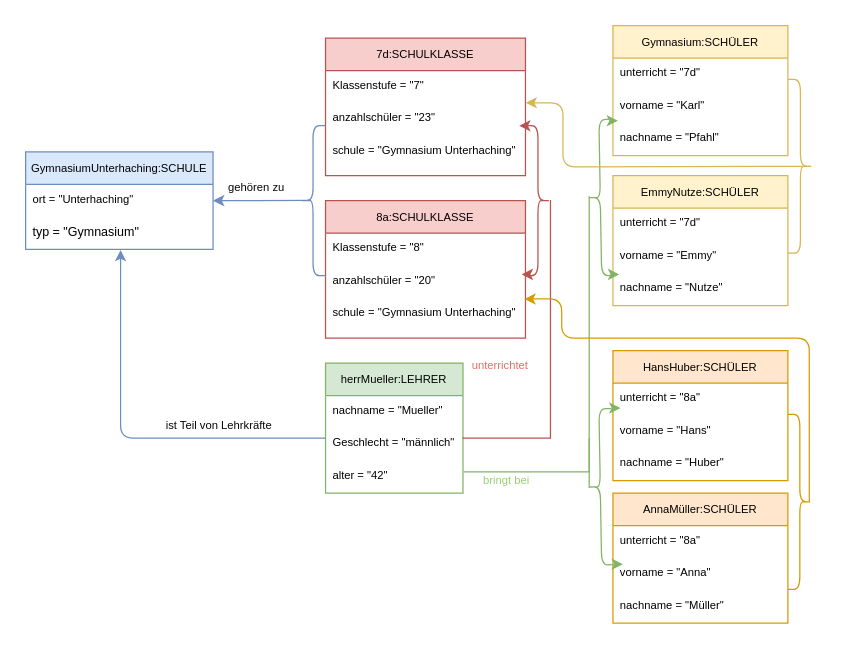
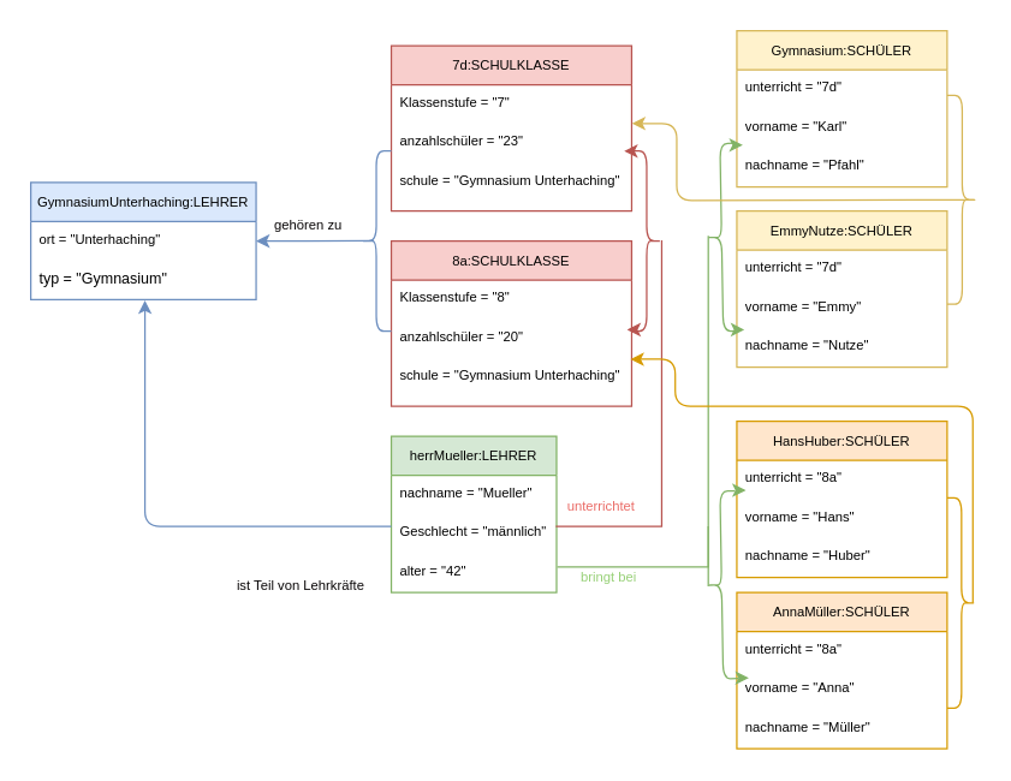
  <mxCell id="0" />
  <mxCell id="1" parent="0" />
  <mxCell id="2" value="herrMueller:LEHRER" style="swimlane;fontStyle=0;childLayout=stackLayout;horizontal=1;startSize=26;horizontalStack=0;resizeParent=1;resizeParentMax=0;resizeLast=0;collapsible=1;marginBottom=0;fontSize=9;fillColor=#d5e8d4;strokeColor=#82b366;" parent="1" vertex="1"><mxGeometry x="260" y="290" width="110" height="104" as="geometry" /></mxCell>
  <mxCell id="3" value="nachname = &quot;Mueller&quot;" style="text;strokeColor=none;fillColor=none;align=left;verticalAlign=top;spacingLeft=4;spacingRight=4;overflow=hidden;rotatable=0;points=[[0,0.5],[1,0.5]];portConstraint=eastwest;fontSize=9;" parent="2" vertex="1"><mxGeometry y="26" width="110" height="26" as="geometry" /></mxCell>
  <mxCell id="4" value="Geschlecht = &quot;männlich&quot;&#10;" style="text;strokeColor=none;fillColor=none;align=left;verticalAlign=top;spacingLeft=4;spacingRight=4;overflow=hidden;rotatable=0;points=[[0,0.5],[1,0.5]];portConstraint=eastwest;fontSize=9;" parent="2" vertex="1"><mxGeometry y="52" width="110" height="26" as="geometry" /></mxCell>
  <mxCell id="5" value="alter = &quot;42&quot;" style="text;strokeColor=none;fillColor=none;align=left;verticalAlign=top;spacingLeft=4;spacingRight=4;overflow=hidden;rotatable=0;points=[[0,0.5],[1,0.5]];portConstraint=eastwest;fontSize=9;" parent="2" vertex="1"><mxGeometry y="78" width="110" height="26" as="geometry" /></mxCell>
  <mxCell id="6" value="7d:SCHULKLASSE" style="swimlane;fontStyle=0;childLayout=stackLayout;horizontal=1;startSize=26;horizontalStack=0;resizeParent=1;resizeParentMax=0;resizeLast=0;collapsible=1;marginBottom=0;fontSize=9;fillColor=#f8cecc;strokeColor=#b85450;" vertex="1" parent="1"><mxGeometry x="260" y="30" width="160" height="110" as="geometry" /></mxCell>
  <mxCell id="7" value="Klassenstufe = &quot;7&quot;" style="text;strokeColor=none;fillColor=none;align=left;verticalAlign=top;spacingLeft=4;spacingRight=4;overflow=hidden;rotatable=0;points=[[0,0.5],[1,0.5]];portConstraint=eastwest;fontSize=9;" vertex="1" parent="6"><mxGeometry y="26" width="160" height="26" as="geometry" /></mxCell>
  <mxCell id="8" value="anzahlschüler = &quot;23&quot;" style="text;strokeColor=none;fillColor=none;align=left;verticalAlign=top;spacingLeft=4;spacingRight=4;overflow=hidden;rotatable=0;points=[[0,0.5],[1,0.5]];portConstraint=eastwest;fontSize=9;" vertex="1" parent="6"><mxGeometry y="52" width="160" height="26" as="geometry" /></mxCell>
  <mxCell id="9" value="schule = &quot;Gymnasium Unterhaching&quot;" style="text;strokeColor=none;fillColor=none;align=left;verticalAlign=top;spacingLeft=4;spacingRight=4;overflow=hidden;rotatable=0;points=[[0,0.5],[1,0.5]];portConstraint=eastwest;fontSize=9;" vertex="1" parent="6"><mxGeometry y="78" width="160" height="32" as="geometry" /></mxCell>
  <mxCell id="10" value="8a:SCHULKLASSE" style="swimlane;fontStyle=0;childLayout=stackLayout;horizontal=1;startSize=26;horizontalStack=0;resizeParent=1;resizeParentMax=0;resizeLast=0;collapsible=1;marginBottom=0;fontSize=9;fillColor=#f8cecc;strokeColor=#b85450;" vertex="1" parent="1"><mxGeometry x="260" y="160" width="160" height="110" as="geometry" /></mxCell>
  <mxCell id="11" value="Klassenstufe = &quot;8&quot;" style="text;strokeColor=none;fillColor=none;align=left;verticalAlign=top;spacingLeft=4;spacingRight=4;overflow=hidden;rotatable=0;points=[[0,0.5],[1,0.5]];portConstraint=eastwest;fontSize=9;" vertex="1" parent="10"><mxGeometry y="26" width="160" height="26" as="geometry" /></mxCell>
  <mxCell id="12" value="anzahlschüler = &quot;20&quot;" style="text;strokeColor=none;fillColor=none;align=left;verticalAlign=top;spacingLeft=4;spacingRight=4;overflow=hidden;rotatable=0;points=[[0,0.5],[1,0.5]];portConstraint=eastwest;fontSize=9;" vertex="1" parent="10"><mxGeometry y="52" width="160" height="26" as="geometry" /></mxCell>
  <mxCell id="13" value="schule = &quot;Gymnasium Unterhaching&quot;" style="text;strokeColor=none;fillColor=none;align=left;verticalAlign=top;spacingLeft=4;spacingRight=4;overflow=hidden;rotatable=0;points=[[0,0.5],[1,0.5]];portConstraint=eastwest;fontSize=9;" vertex="1" parent="10"><mxGeometry y="78" width="160" height="32" as="geometry" /></mxCell>
  <mxCell id="14" value="HansHuber:SCHÜLER" style="swimlane;fontStyle=0;childLayout=stackLayout;horizontal=1;startSize=26;horizontalStack=0;resizeParent=1;resizeParentMax=0;resizeLast=0;collapsible=1;marginBottom=0;fontSize=9;fillColor=#ffe6cc;strokeColor=#d79b00;" vertex="1" parent="1"><mxGeometry x="490" y="280" width="140" height="104" as="geometry" /></mxCell>
  <mxCell id="15" value="unterricht = &quot;8a&quot;" style="text;strokeColor=none;fillColor=none;align=left;verticalAlign=top;spacingLeft=4;spacingRight=4;overflow=hidden;rotatable=0;points=[[0,0.5],[1,0.5]];portConstraint=eastwest;fontSize=9;" vertex="1" parent="14"><mxGeometry y="26" width="140" height="26" as="geometry" /></mxCell>
  <mxCell id="16" value="vorname = &quot;Hans&quot;" style="text;strokeColor=none;fillColor=none;align=left;verticalAlign=top;spacingLeft=4;spacingRight=4;overflow=hidden;rotatable=0;points=[[0,0.5],[1,0.5]];portConstraint=eastwest;fontSize=9;" vertex="1" parent="14"><mxGeometry y="52" width="140" height="26" as="geometry" /></mxCell>
  <mxCell id="17" value="nachname = &quot;Huber&quot;" style="text;strokeColor=none;fillColor=none;align=left;verticalAlign=top;spacingLeft=4;spacingRight=4;overflow=hidden;rotatable=0;points=[[0,0.5],[1,0.5]];portConstraint=eastwest;fontSize=9;" vertex="1" parent="14"><mxGeometry y="78" width="140" height="26" as="geometry" /></mxCell>
- <mxCell id="18" value="GymnasiumUnterhaching:SCHULE" style="swimlane;fontStyle=0;childLayout=stackLayout;horizontal=1;startSize=26;horizontalStack=0;resizeParent=1;resizeParentMax=0;resizeLast=0;collapsible=1;marginBottom=0;fontSize=9;fillColor=#dae8fc;strokeColor=#6c8ebf;" vertex="1" parent="1"><mxGeometry x="20" y="121" width="150" height="78" as="geometry" /></mxCell>
+ <mxCell id="18" value="GymnasiumUnterhaching:LEHRER" style="swimlane;fontStyle=0;childLayout=stackLayout;horizontal=1;startSize=26;horizontalStack=0;resizeParent=1;resizeParentMax=0;resizeLast=0;collapsible=1;marginBottom=0;fontSize=9;fillColor=#dae8fc;strokeColor=#6c8ebf;" vertex="1" parent="1"><mxGeometry x="20" y="121" width="150" height="78" as="geometry" /></mxCell>
  <mxCell id="19" value="ort = &quot;Unterhaching&quot;" style="text;strokeColor=none;fillColor=none;align=left;verticalAlign=top;spacingLeft=4;spacingRight=4;overflow=hidden;rotatable=0;points=[[0,0.5],[1,0.5]];portConstraint=eastwest;fontSize=9;" vertex="1" parent="18"><mxGeometry y="26" width="150" height="26" as="geometry" /></mxCell>
  <mxCell id="20" value="typ = &quot;Gymnasium&quot;" style="text;strokeColor=none;fillColor=none;align=left;verticalAlign=top;spacingLeft=4;spacingRight=4;overflow=hidden;rotatable=0;points=[[0,0.5],[1,0.5]];portConstraint=eastwest;fontSize=10;" vertex="1" parent="18"><mxGeometry y="52" width="150" height="26" as="geometry" /></mxCell>
  <mxCell id="21" value="" style="shape=curlyBracket;whiteSpace=wrap;html=1;rounded=1;fontSize=10;fillColor=#dae8fc;strokeColor=#6c8ebf;" vertex="1" parent="1"><mxGeometry x="240" y="100" width="20" height="120" as="geometry" /></mxCell>
  <mxCell id="22" value="" style="endArrow=classic;html=1;fontSize=10;fontColor=#080506;entryX=1;entryY=0.5;entryDx=0;entryDy=0;exitX=0.42;exitY=0.498;exitDx=0;exitDy=0;exitPerimeter=0;fillColor=#dae8fc;strokeColor=#6c8ebf;" edge="1" parent="1" source="21" target="19"><mxGeometry width="50" height="50" relative="1" as="geometry"><mxPoint x="240" y="230" as="sourcePoint" /><mxPoint x="280" y="180" as="targetPoint" /></mxGeometry></mxCell>
  <mxCell id="23" value="gehören zu" style="text;html=1;strokeColor=none;fillColor=none;align=center;verticalAlign=middle;whiteSpace=wrap;rounded=0;fontSize=9;fontColor=#080506;" vertex="1" parent="1"><mxGeometry x="180" y="140" width="50" height="20" as="geometry" /></mxCell>
  <mxCell id="24" value="" style="edgeStyle=elbowEdgeStyle;elbow=horizontal;endArrow=classic;html=1;fontSize=9;fontColor=#080506;entryX=0.507;entryY=1.019;entryDx=0;entryDy=0;entryPerimeter=0;fillColor=#dae8fc;strokeColor=#6c8ebf;" edge="1" parent="1" source="4" target="20"><mxGeometry width="50" height="50" relative="1" as="geometry"><mxPoint x="170" y="350" as="sourcePoint" /><mxPoint x="120" y="350" as="targetPoint" /><Array as="points"><mxPoint x="96" y="350" /><mxPoint x="93" y="260" /></Array></mxGeometry></mxCell>
- <mxCell id="25" value="ist Teil von Lehrkräfte" style="text;html=1;strokeColor=none;fillColor=none;align=center;verticalAlign=middle;whiteSpace=wrap;rounded=0;fontSize=9;fontColor=#080506;" vertex="1" parent="1"><mxGeometry x="130" y="330" width="90" height="20" as="geometry" /></mxCell>
+ <mxCell id="25" value="ist Teil von Lehrkräfte" style="text;html=1;strokeColor=none;fillColor=none;align=center;verticalAlign=middle;whiteSpace=wrap;rounded=0;fontSize=9;fontColor=#080506;" vertex="1" parent="1"><mxGeometry x="155" y="380" width="90" height="20" as="geometry" /></mxCell>
  <mxCell id="26" value="" style="shape=curlyBracket;whiteSpace=wrap;html=1;rounded=1;flipH=1;fontSize=9;fillColor=#f8cecc;strokeColor=#b85450;" vertex="1" parent="1"><mxGeometry x="420" y="100" width="20" height="120" as="geometry" /></mxCell>
  <mxCell id="27" value="" style="shape=partialRectangle;whiteSpace=wrap;html=1;top=0;left=0;fontSize=9;strokeColor=#b85450;fillColor=none;" vertex="1" parent="1"><mxGeometry x="370" y="160" width="70" height="190" as="geometry" /></mxCell>
  <mxCell id="28" value="" style="endArrow=classic;html=1;fontSize=9;fontColor=#080506;exitX=0.5;exitY=0;exitDx=0;exitDy=0;fillColor=#f8cecc;strokeColor=#b85450;" edge="1" parent="1"><mxGeometry width="50" height="50" relative="1" as="geometry"><mxPoint x="420" y="100" as="sourcePoint" /><mxPoint x="415" y="100" as="targetPoint" /><Array as="points" /></mxGeometry></mxCell>
  <mxCell id="29" value="" style="endArrow=classic;html=1;fontSize=9;fontColor=#080506;exitX=0.5;exitY=0;exitDx=0;exitDy=0;fillColor=#f8cecc;strokeColor=#b85450;" edge="1" parent="1"><mxGeometry width="50" height="50" relative="1" as="geometry"><mxPoint x="422" y="219" as="sourcePoint" /><mxPoint x="417" y="219" as="targetPoint" /><Array as="points" /></mxGeometry></mxCell>
- <mxCell id="30" value="unterrichtet" style="text;html=1;strokeColor=none;fillColor=none;align=center;verticalAlign=middle;whiteSpace=wrap;rounded=0;fontSize=9;fontColor=#EA6B66;" vertex="1" parent="1"><mxGeometry x="380" y="281.5" width="40" height="20" as="geometry" /></mxCell>
+ <mxCell id="30" value="unterrichtet" style="text;html=1;strokeColor=none;fillColor=none;align=center;verticalAlign=middle;whiteSpace=wrap;rounded=0;fontSize=9;fontColor=#EA6B66;" vertex="1" parent="1"><mxGeometry x="380" y="326.5" width="40" height="20" as="geometry" /></mxCell>
  <mxCell id="31" value="Gymnasium:SCHÜLER" style="swimlane;fontStyle=0;childLayout=stackLayout;horizontal=1;startSize=26;horizontalStack=0;resizeParent=1;resizeParentMax=0;resizeLast=0;collapsible=1;marginBottom=0;fontSize=9;fillColor=#fff2cc;strokeColor=#d6b656;" vertex="1" parent="1"><mxGeometry x="490" y="20" width="140" height="104" as="geometry" /></mxCell>
  <mxCell id="32" value="unterricht = &quot;7d&quot;" style="text;strokeColor=none;fillColor=none;align=left;verticalAlign=top;spacingLeft=4;spacingRight=4;overflow=hidden;rotatable=0;points=[[0,0.5],[1,0.5]];portConstraint=eastwest;fontSize=9;" vertex="1" parent="31"><mxGeometry y="26" width="140" height="26" as="geometry" /></mxCell>
  <mxCell id="33" value="vorname = &quot;Karl&quot;" style="text;strokeColor=none;fillColor=none;align=left;verticalAlign=top;spacingLeft=4;spacingRight=4;overflow=hidden;rotatable=0;points=[[0,0.5],[1,0.5]];portConstraint=eastwest;fontSize=9;" vertex="1" parent="31"><mxGeometry y="52" width="140" height="26" as="geometry" /></mxCell>
  <mxCell id="34" value="nachname = &quot;Pfahl&quot;" style="text;strokeColor=none;fillColor=none;align=left;verticalAlign=top;spacingLeft=4;spacingRight=4;overflow=hidden;rotatable=0;points=[[0,0.5],[1,0.5]];portConstraint=eastwest;fontSize=9;" vertex="1" parent="31"><mxGeometry y="78" width="140" height="26" as="geometry" /></mxCell>
  <mxCell id="35" value="AnnaMüller:SCHÜLER" style="swimlane;fontStyle=0;childLayout=stackLayout;horizontal=1;startSize=26;horizontalStack=0;resizeParent=1;resizeParentMax=0;resizeLast=0;collapsible=1;marginBottom=0;fontSize=9;fillColor=#ffe6cc;strokeColor=#d79b00;" vertex="1" parent="1"><mxGeometry x="490" y="394" width="140" height="104" as="geometry" /></mxCell>
  <mxCell id="36" value="unterricht = &quot;8a&quot;" style="text;strokeColor=none;fillColor=none;align=left;verticalAlign=top;spacingLeft=4;spacingRight=4;overflow=hidden;rotatable=0;points=[[0,0.5],[1,0.5]];portConstraint=eastwest;fontSize=9;" vertex="1" parent="35"><mxGeometry y="26" width="140" height="26" as="geometry" /></mxCell>
  <mxCell id="37" value="vorname = &quot;Anna&quot;" style="text;strokeColor=none;fillColor=none;align=left;verticalAlign=top;spacingLeft=4;spacingRight=4;overflow=hidden;rotatable=0;points=[[0,0.5],[1,0.5]];portConstraint=eastwest;fontSize=9;" vertex="1" parent="35"><mxGeometry y="52" width="140" height="26" as="geometry" /></mxCell>
  <mxCell id="38" value="nachname = &quot;Müller&quot;" style="text;strokeColor=none;fillColor=none;align=left;verticalAlign=top;spacingLeft=4;spacingRight=4;overflow=hidden;rotatable=0;points=[[0,0.5],[1,0.5]];portConstraint=eastwest;fontSize=9;" vertex="1" parent="35"><mxGeometry y="78" width="140" height="26" as="geometry" /></mxCell>
  <mxCell id="39" value="EmmyNutze:SCHÜLER" style="swimlane;fontStyle=0;childLayout=stackLayout;horizontal=1;startSize=26;horizontalStack=0;resizeParent=1;resizeParentMax=0;resizeLast=0;collapsible=1;marginBottom=0;fontSize=9;fillColor=#fff2cc;strokeColor=#d6b656;" vertex="1" parent="1"><mxGeometry x="490" y="140" width="140" height="104" as="geometry" /></mxCell>
  <mxCell id="40" value="unterricht = &quot;7d&quot;" style="text;strokeColor=none;fillColor=none;align=left;verticalAlign=top;spacingLeft=4;spacingRight=4;overflow=hidden;rotatable=0;points=[[0,0.5],[1,0.5]];portConstraint=eastwest;fontSize=9;" vertex="1" parent="39"><mxGeometry y="26" width="140" height="26" as="geometry" /></mxCell>
  <mxCell id="41" value="vorname = &quot;Emmy&quot;" style="text;strokeColor=none;fillColor=none;align=left;verticalAlign=top;spacingLeft=4;spacingRight=4;overflow=hidden;rotatable=0;points=[[0,0.5],[1,0.5]];portConstraint=eastwest;fontSize=9;" vertex="1" parent="39"><mxGeometry y="52" width="140" height="26" as="geometry" /></mxCell>
  <mxCell id="42" value="nachname = &quot;Nutze&quot;" style="text;strokeColor=none;fillColor=none;align=left;verticalAlign=top;spacingLeft=4;spacingRight=4;overflow=hidden;rotatable=0;points=[[0,0.5],[1,0.5]];portConstraint=eastwest;fontSize=9;" vertex="1" parent="39"><mxGeometry y="78" width="140" height="26" as="geometry" /></mxCell>
  <mxCell id="43" value="" style="shape=partialRectangle;whiteSpace=wrap;html=1;top=0;left=0;fontSize=9;strokeColor=#82b366;fillColor=none;" vertex="1" parent="1"><mxGeometry x="371" y="157" width="100" height="220" as="geometry" /></mxCell>
  <mxCell id="44" value="" style="shape=curlyBracket;whiteSpace=wrap;html=1;rounded=1;flipH=1;fontSize=9;rotation=-181;fillColor=#d5e8d4;strokeColor=#82b366;" vertex="1" parent="1"><mxGeometry x="469.87" y="95" width="20" height="125" as="geometry" /></mxCell>
  <mxCell id="45" value="" style="endArrow=classic;html=1;fontSize=9;fontColor=#080506;exitX=0.5;exitY=0;exitDx=0;exitDy=0;fillColor=#d5e8d4;strokeColor=#82b366;" edge="1" parent="1"><mxGeometry width="50" height="50" relative="1" as="geometry"><mxPoint x="489" y="96" as="sourcePoint" /><mxPoint x="494" y="96" as="targetPoint" /><Array as="points" /></mxGeometry></mxCell>
  <mxCell id="46" value="" style="endArrow=classic;html=1;fontSize=9;fontColor=#080506;exitX=0.5;exitY=0;exitDx=0;exitDy=0;fillColor=#d5e8d4;strokeColor=#82b366;" edge="1" parent="1"><mxGeometry width="50" height="50" relative="1" as="geometry"><mxPoint x="490" y="219" as="sourcePoint" /><mxPoint x="495" y="219" as="targetPoint" /><Array as="points" /></mxGeometry></mxCell>
  <mxCell id="47" value="" style="shape=curlyBracket;whiteSpace=wrap;html=1;rounded=1;flipH=1;fontSize=9;rotation=-181;fillColor=#d5e8d4;strokeColor=#82b366;" vertex="1" parent="1"><mxGeometry x="469.87" y="326.5" width="20" height="125" as="geometry" /></mxCell>
  <mxCell id="48" value="" style="line;strokeWidth=1;html=1;fontSize=9;fillColor=#d5e8d4;rotation=90;strokeColor=#82b366;" vertex="1" parent="1"><mxGeometry x="451" y="360" width="40" height="20" as="geometry" /></mxCell>
  <mxCell id="49" value="" style="endArrow=classic;html=1;fontSize=9;fontColor=#080506;exitX=0.5;exitY=0;exitDx=0;exitDy=0;fillColor=#d5e8d4;strokeColor=#82b366;" edge="1" parent="1"><mxGeometry width="50" height="50" relative="1" as="geometry"><mxPoint x="491" y="326" as="sourcePoint" /><mxPoint x="496" y="326" as="targetPoint" /><Array as="points" /></mxGeometry></mxCell>
  <mxCell id="50" value="" style="endArrow=classic;html=1;fontSize=9;fontColor=#080506;exitX=0.5;exitY=0;exitDx=0;exitDy=0;fillColor=#d5e8d4;strokeColor=#82b366;" edge="1" parent="1"><mxGeometry width="50" height="50" relative="1" as="geometry"><mxPoint x="493" y="451" as="sourcePoint" /><mxPoint x="498" y="451" as="targetPoint" /><Array as="points" /></mxGeometry></mxCell>
  <mxCell id="51" value="bringt bei" style="text;html=1;strokeColor=none;fillColor=none;align=center;verticalAlign=middle;whiteSpace=wrap;rounded=0;fontSize=9;fontColor=#97D077;" vertex="1" parent="1"><mxGeometry x="380" y="374" width="50" height="20" as="geometry" /></mxCell>
  <mxCell id="52" value="" style="shape=curlyBracket;whiteSpace=wrap;html=1;rounded=1;flipH=1;fontSize=9;rotation=-180;fillColor=#fff2cc;strokeColor=#d6b656;direction=west;" vertex="1" parent="1"><mxGeometry x="630.03" y="63" width="20" height="139" as="geometry" /></mxCell>
  <mxCell id="53" value="" style="edgeStyle=segmentEdgeStyle;endArrow=classic;html=1;fontSize=9;fontColor=#080506;entryX=1.001;entryY=0.872;entryDx=0;entryDy=0;entryPerimeter=0;exitX=0.1;exitY=0.5;exitDx=0;exitDy=0;exitPerimeter=0;fillColor=#fff2cc;strokeColor=#d6b656;" edge="1" parent="1" source="52"><mxGeometry width="50" height="50" relative="1" as="geometry"><mxPoint x="639.324" y="137.459" as="sourcePoint" /><mxPoint x="420.16" y="81.672" as="targetPoint" /><Array as="points"><mxPoint x="639" y="132" /><mxPoint x="450" y="133" /><mxPoint x="450" y="82" /></Array></mxGeometry></mxCell>
  <mxCell id="54" value="" style="shape=curlyBracket;whiteSpace=wrap;html=1;rounded=1;flipH=1;fontSize=9;rotation=-180;fillColor=#ffe6cc;strokeColor=#d79b00;direction=west;" vertex="1" parent="1"><mxGeometry x="630.07" y="330.99" width="18.97" height="140" as="geometry" /></mxCell>
  <mxCell id="55" value="" style="edgeStyle=segmentEdgeStyle;endArrow=classic;html=1;fontSize=9;fontColor=#080506;entryX=1.001;entryY=0.872;entryDx=0;entryDy=0;entryPerimeter=0;exitX=0.1;exitY=0.5;exitDx=0;exitDy=0;exitPerimeter=0;fillColor=#ffe6cc;strokeColor=#d79b00;" edge="1" parent="1" source="54"><mxGeometry width="50" height="50" relative="1" as="geometry"><mxPoint x="647.03" y="289.5" as="sourcePoint" /><mxPoint x="419.16" y="238.672" as="targetPoint" /><Array as="points"><mxPoint x="647" y="270" /><mxPoint x="449" y="270" /><mxPoint x="449" y="239" /></Array></mxGeometry></mxCell>
